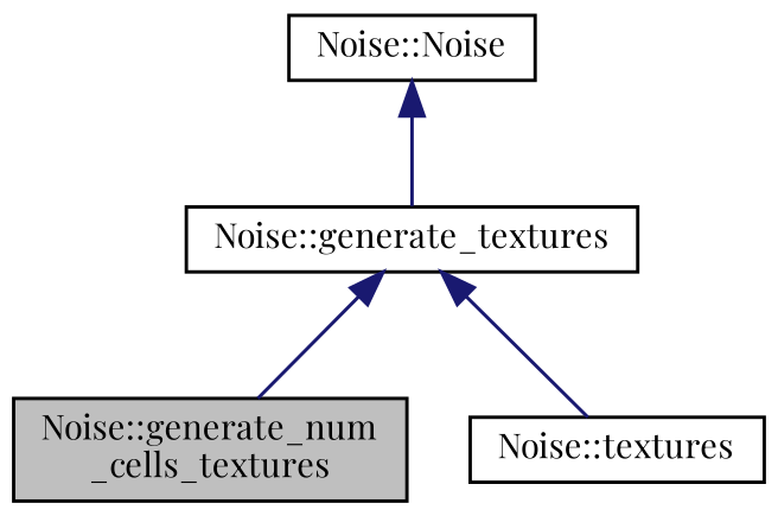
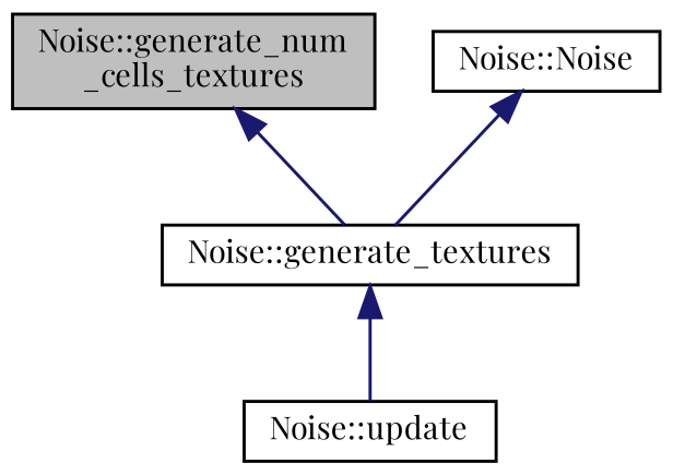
  digraph {
    fontname="Playfair Display"
    rankdir=TB
    node [color=black fontname="Playfair Display" fontsize=10 shape=record]
    edge [color=midnightblue dir=back fontname="Playfair Display" fontsize=10 labelfontname=Helvetica labelfontsize=10 style=solid]
    n1 [fillcolor=grey75 fontcolor=black height=0.2 label="Noise::generate_num\l_cells_textures" style=filled width=0.4]
    n2 [height=0.2 label="Noise::generate_textures" width=0.4]
-   n3 [height=0.2 label="Noise::textures" width=0.4]
+   n3 [height=0.2 label="Noise::update" width=0.4]
    n4 [height=0.2 label="Noise::Noise" width=0.4]
-   n2 -> n1
+   n1 -> n2
    n2 -> n3
    n4 -> n2
  }
